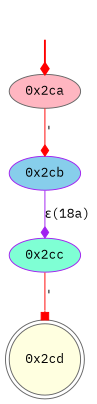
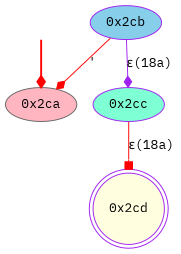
  digraph {
    fontname="IBM Plex Mono"
    node [fontname="IBM Plex Mono" style=filled color=gray40]
    edge [arrowhead=diamond color=red fontname="IBM Plex Mono"]
    fake [style=invisible color=""]
    "0x2ca" [fillcolor=lightpink root=true]
    "0x2cb" [color=purple fillcolor=skyblue]
    "0x2cc" [color=purple fillcolor=aquamarine]
-   "0x2cd" [fillcolor=lightyellow shape=doublecircle]
+   "0x2cd" [color=purple fillcolor=lightyellow shape=doublecircle]
    fake -> "0x2ca" [style=bold]
-   "0x2ca" -> "0x2cb" [label="'"]
+   "0x2cb" -> "0x2ca" [label="'"]
    "0x2cb" -> "0x2cc" [color=purple label="ε(18a)"]
-   "0x2cc" -> "0x2cd" [arrowhead=box label="'"]
+   "0x2cc" -> "0x2cd" [arrowhead=box label="ε(18a)"]
  }
